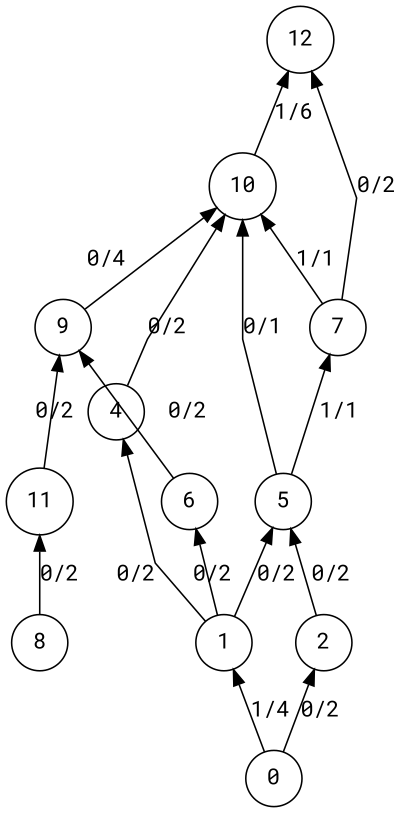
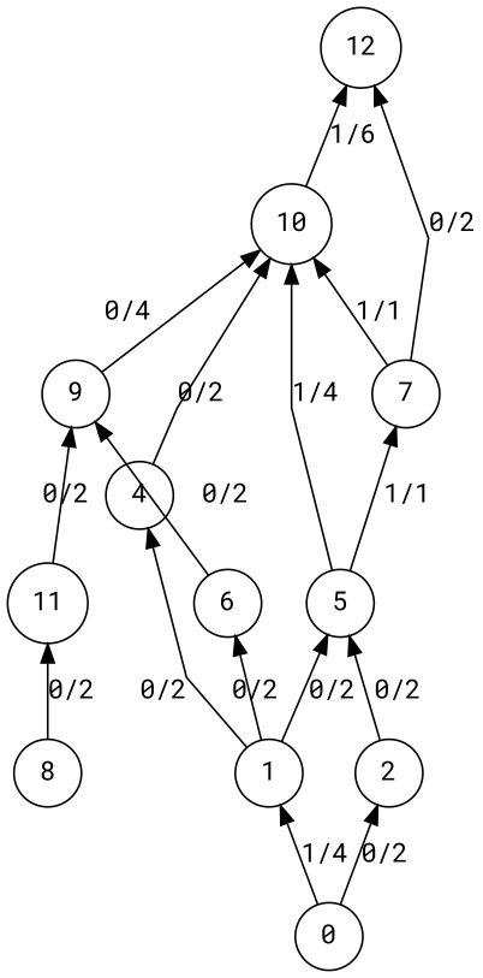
  digraph {
    fontname="Roboto Mono"
    rankdir=BT
    splines=false
    node [fontname="Roboto Mono" shape=circle]
    edge [fontname="Roboto Mono"]
    7
    10
    12
    5
    9
    11
    8
    6
    2
    4
    1
    0
    7 -> 10 [label="1/1"]
    7 -> 12 [label="0/2"]
    10 -> 12 [label="1/6"]
    5 -> 7 [label="1/1"]
-   5 -> 10 [label="0/1"]
+   5 -> 10 [label="1/4"]
    9 -> 10 [label="0/4"]
    11 -> 9 [label="0/2"]
    8 -> 11 [label="0/2"]
    6 -> 9 [label="0/2"]
    2 -> 5 [label="0/2"]
    4 -> 10 [label="0/2"]
    1 -> 5 [label="0/2"]
    1 -> 6 [label="0/2"]
    1 -> 4 [label="0/2"]
    0 -> 2 [label="0/2"]
    0 -> 1 [label="1/4"]
  }
